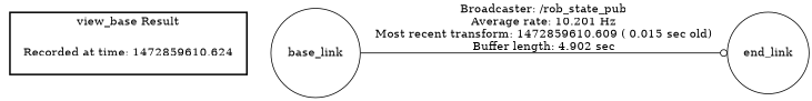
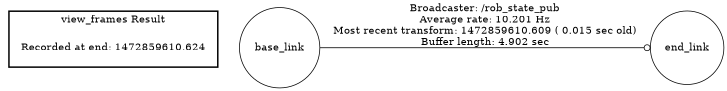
  digraph {
    rankdir=LR
    node [shape=circle]
-   "Recorded at time: 1472859610.624" [shape=plaintext]
+   "Recorded at time: 1472859610.624" [shape=plaintext label="Recorded at end: 1472859610.624"]
    base_link
    end_link
    subgraph cluster_1 {
      color=black
-     label="view_base Result"
+     label="view_frames Result"
      style=bold
      "Recorded at time: 1472859610.624"
    }
    "Recorded at time: 1472859610.624" -> base_link [style=invis]
    base_link -> end_link [arrowhead=odot label="Broadcaster: /rob_state_pub\nAverage rate: 10.201 Hz\nMost recent transform: 1472859610.609 ( 0.015 sec old)\nBuffer length: 4.902 sec\n"]
  }
